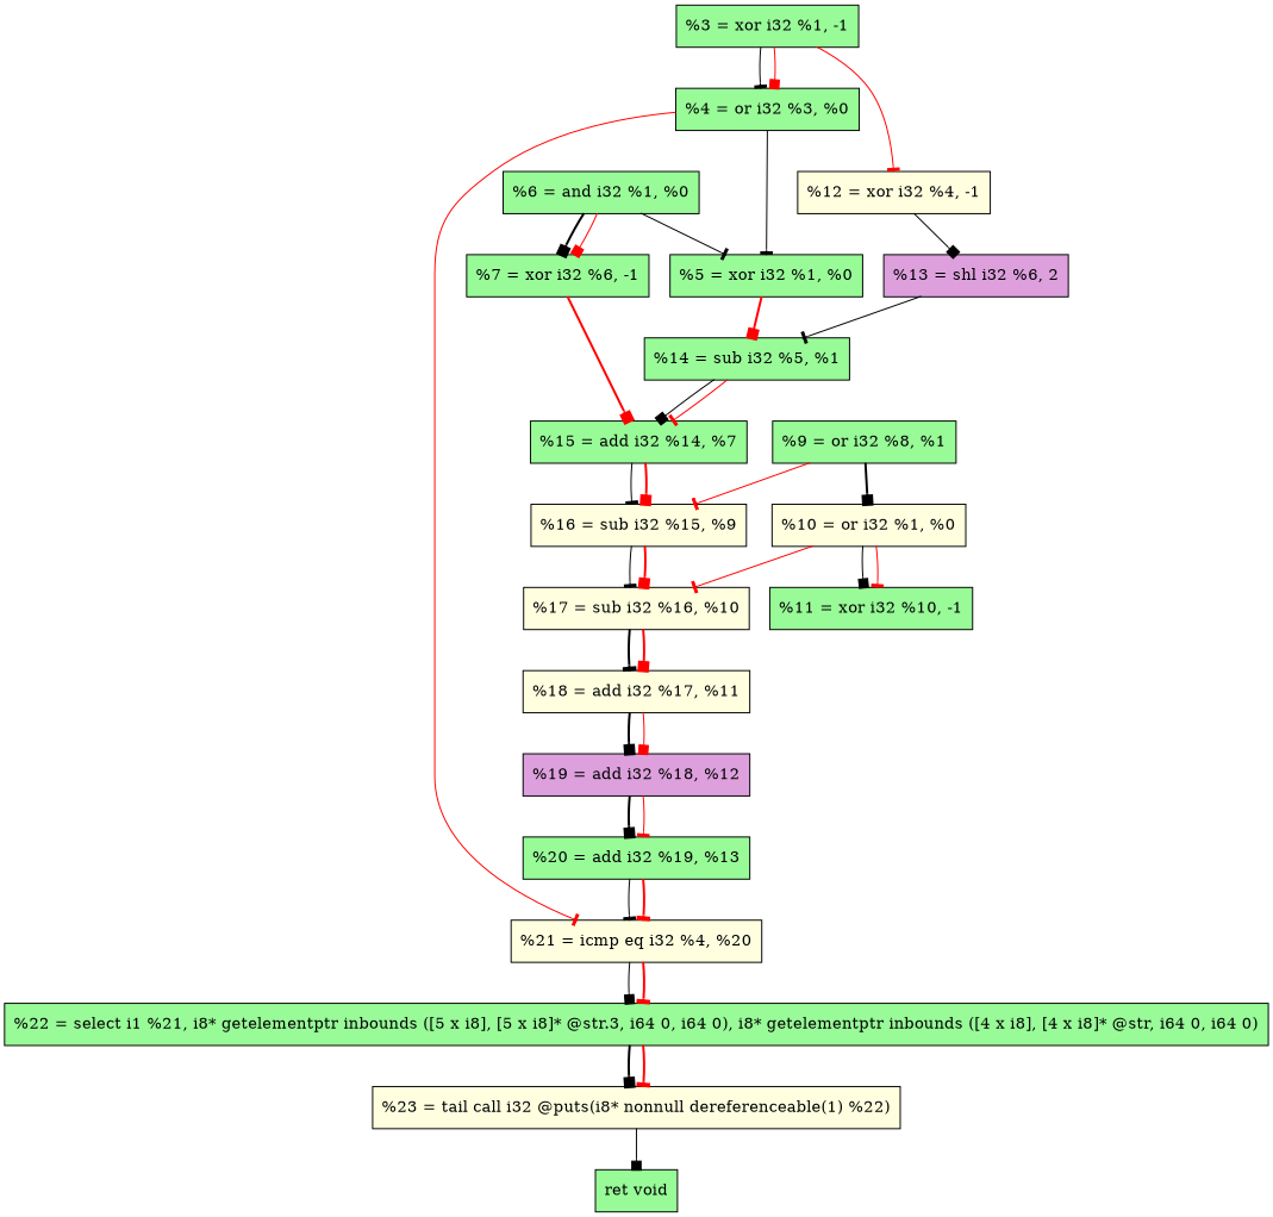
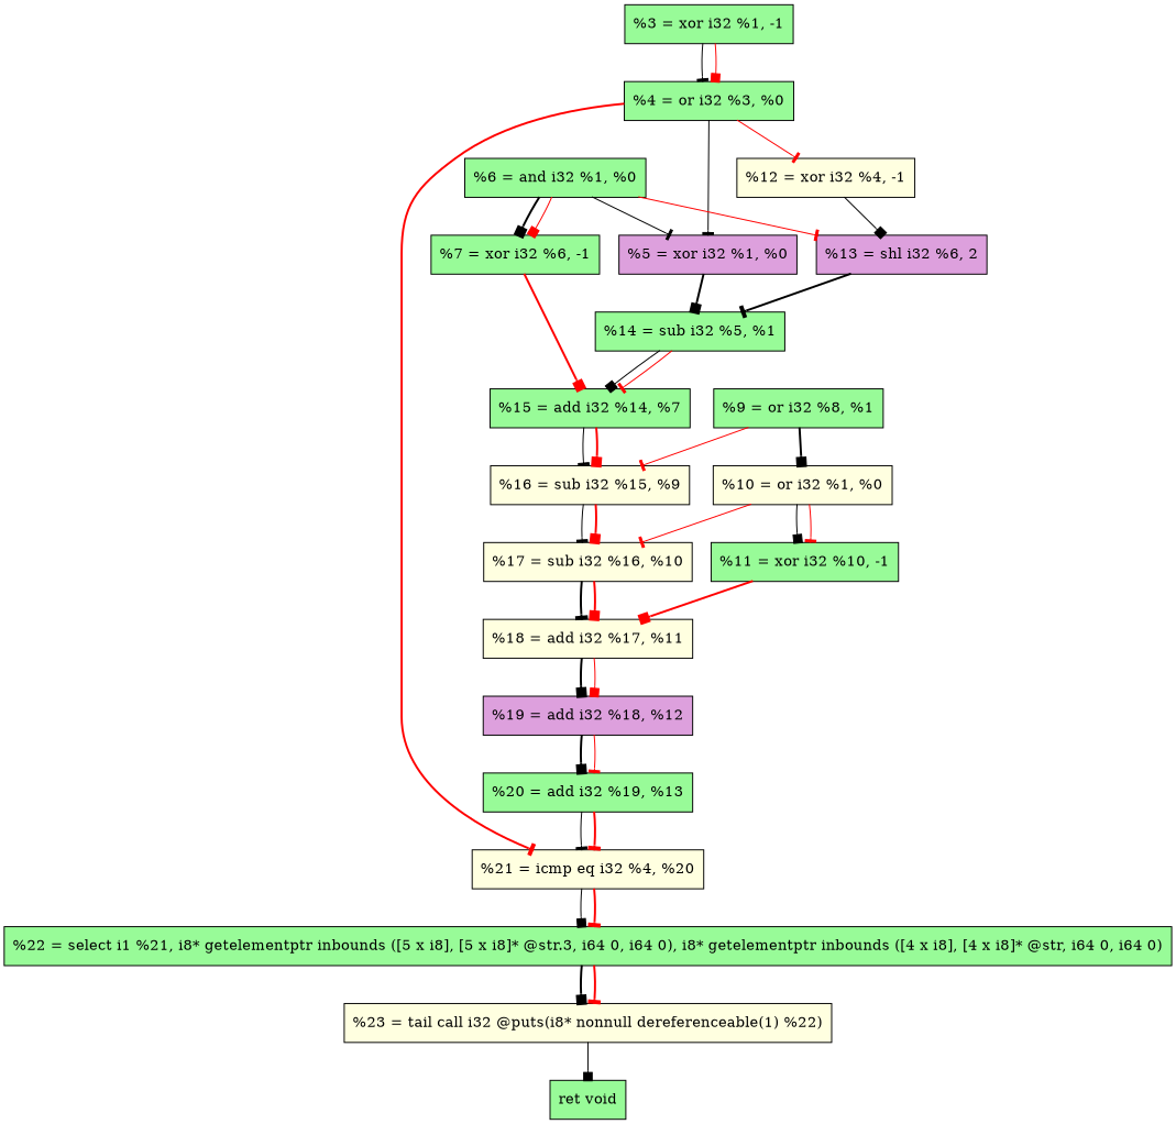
  digraph {
    node [fillcolor=palegreen shape=record style=filled]
    edge [arrowhead=tee style=solid color=red]
    n1 [label="  %3 = xor i32 %1, -1"]
    n2 [label="  %4 = or i32 %3, %0"]
-   n3 [label="  %5 = xor i32 %1, %0"]
+   n3 [fillcolor=plum label="  %5 = xor i32 %1, %0"]
    n4 [fillcolor=lightyellow label="  %12 = xor i32 %4, -1"]
    n5 [fillcolor=lightyellow label="  %21 = icmp eq i32 %4, %20"]
    n6 [label="  %14 = sub i32 %5, %1"]
    n7 [fillcolor=plum label="  %13 = shl i32 %6, 2"]
    n8 [label="  %22 = select i1 %21, i8* getelementptr inbounds ([5 x i8], [5 x i8]* @str.3, i64 0, i64 0), i8* getelementptr inbounds ([4 x i8], [4 x i8]* @str, i64 0, i64 0)"]
    n9 [label="  %6 = and i32 %1, %0"]
    n10 [label="  %7 = xor i32 %6, -1"]
    n11 [label="  %15 = add i32 %14, %7"]
    n12 [fillcolor=lightyellow label="  %16 = sub i32 %15, %9"]
    n13 [label="  %9 = or i32 %8, %1"]
    n14 [fillcolor=lightyellow label="  %10 = or i32 %1, %0"]
    n15 [label="  %11 = xor i32 %10, -1"]
    n16 [fillcolor=lightyellow label="  %17 = sub i32 %16, %10"]
    n17 [fillcolor=lightyellow label="  %18 = add i32 %17, %11"]
    n18 [fillcolor=plum label="  %19 = add i32 %18, %12"]
    n19 [label="  %20 = add i32 %19, %13"]
    n20 [fillcolor=lightyellow label="  %23 = tail call i32 @puts(i8* nonnull dereferenceable(1) %22)"]
    n21 [label="  ret void"]
    n1 -> n2 [color=""]
    n1 -> n2 [arrowhead=box]
    n2 -> n3 [color=""]
-   n1 -> n4
-   n2 -> n5
-   n3 -> n6 [arrowhead=box style=bold]
+   n2 -> n4
+   n2 -> n5 [style=bold]
+   n3 -> n6 [arrowhead=box color=black style=bold]
    n4 -> n7 [arrowhead=box color=""]
    n5 -> n8 [arrowhead=box color=""]
    n5 -> n8 [style=bold]
    n6 -> n11 [arrowhead=box color=""]
    n6 -> n11
-   n7 -> n6 [color=""]
+   n7 -> n6 [style=bold color=""]
    n8 -> n20 [arrowhead=box style=bold color=""]
    n8 -> n20 [style=bold]
    n9 -> n3 [color=""]
+   n9 -> n7
    n9 -> n10 [arrowhead=box style=bold color=""]
    n9 -> n10 [arrowhead=box]
    n10 -> n11 [arrowhead=box style=bold]
    n11 -> n12 [color=""]
    n11 -> n12 [arrowhead=box style=bold]
    n12 -> n16 [color=""]
    n12 -> n16 [arrowhead=box style=bold]
    n13 -> n12
    n13 -> n14 [arrowhead=box style=bold color=""]
    n14 -> n15 [arrowhead=box color=""]
    n14 -> n15
    n14 -> n16
+   n15 -> n17 [arrowhead=box style=bold]
    n16 -> n17 [style=bold color=""]
    n16 -> n17 [arrowhead=box style=bold]
    n17 -> n18 [arrowhead=box style=bold color=""]
    n17 -> n18 [arrowhead=box]
    n18 -> n19 [arrowhead=box style=bold color=""]
    n18 -> n19
    n19 -> n5 [color=""]
    n19 -> n5 [style=bold]
    n20 -> n21 [arrowhead=box color=""]
  }
